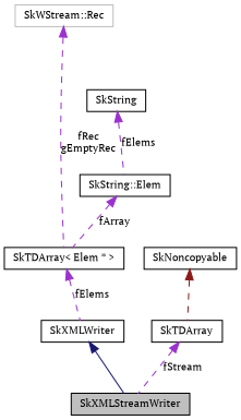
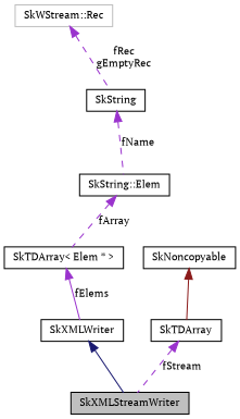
  digraph {
    fontname="PT Serif"
    node [color=black fillcolor=white fontname="PT Serif" fontsize=10 shape=record style=filled]
    edge [color=darkorchid3 dir=back fontname="PT Serif" fontsize=10 labelfontname=FreeSans labelfontsize=10 style=dashed]
    n1 [fillcolor=grey75 fontcolor=black height=0.2 label=SkXMLStreamWriter width=0.4]
    n2 [height=0.2 label=SkXMLWriter width=0.4]
    n3 [height=0.2 label="SkTDArray\< Elem * \>" width=0.4]
    n4 [height=0.2 label="SkString::Elem" width=0.4]
    n5 [height=0.2 label=SkString width=0.4]
    n6 [color=grey75 height=0.2 label="SkWStream::Rec" width=0.4]
    n7 [height=0.2 label=SkTDArray width=0.4]
    n8 [height=0.2 label=SkNoncopyable width=0.4]
    n2 -> n1 [color=midnightblue style=solid]
-   n3 -> n2 [label=fElems]
+   n3 -> n2 [label=fElems style=solid]
    n4 -> n3 [label=fArray]
-   n5 -> n4 [label=fElems]
-   n6 -> n3 [label="fRec\ngEmptyRec"]
+   n5 -> n4 [label=fName]
+   n6 -> n5 [label="fRec\ngEmptyRec"]
    n7 -> n1 [label=fStream]
-   n8 -> n7 [color=firebrick4]
+   n8 -> n7 [color=firebrick4 style=solid]
  }
